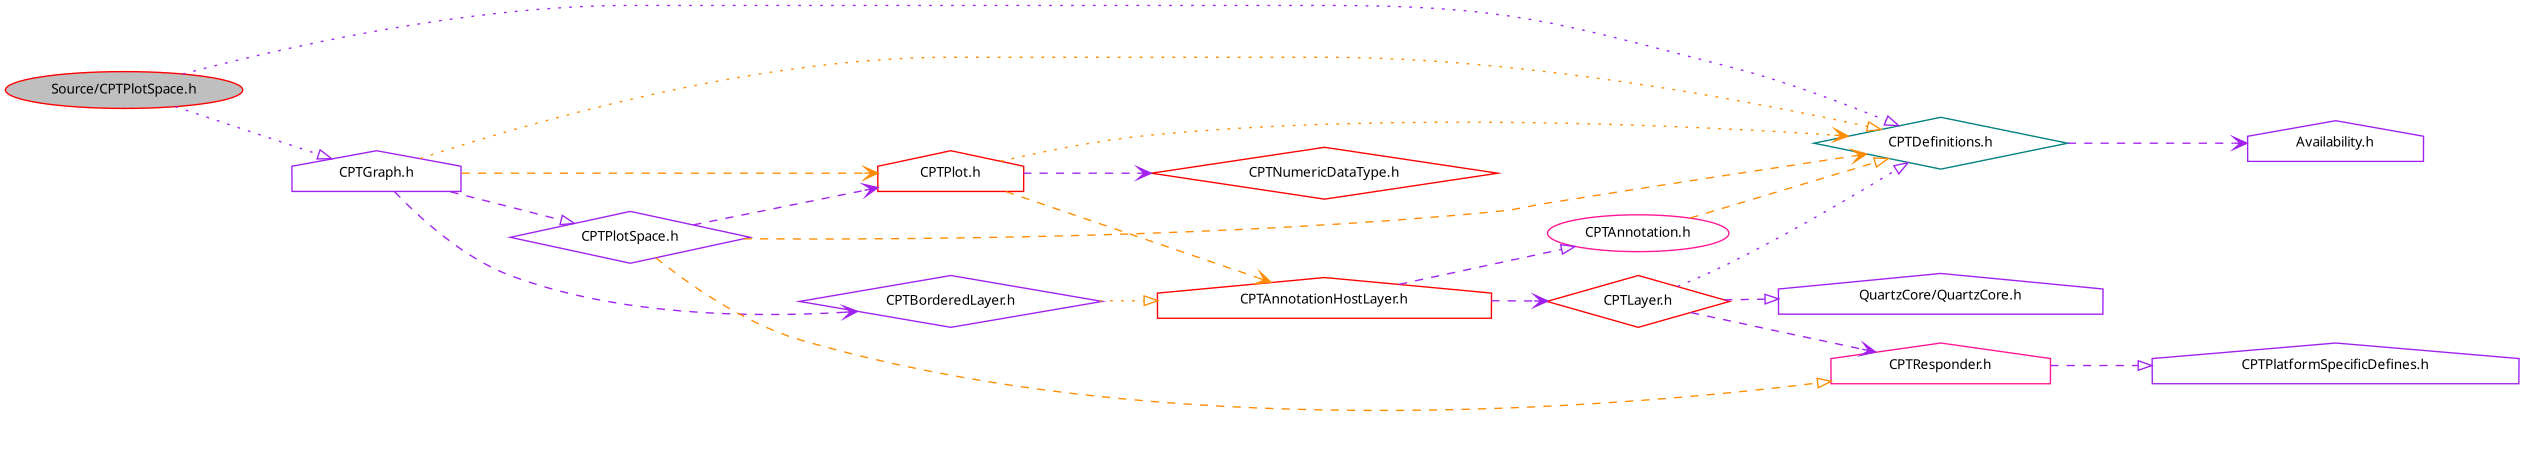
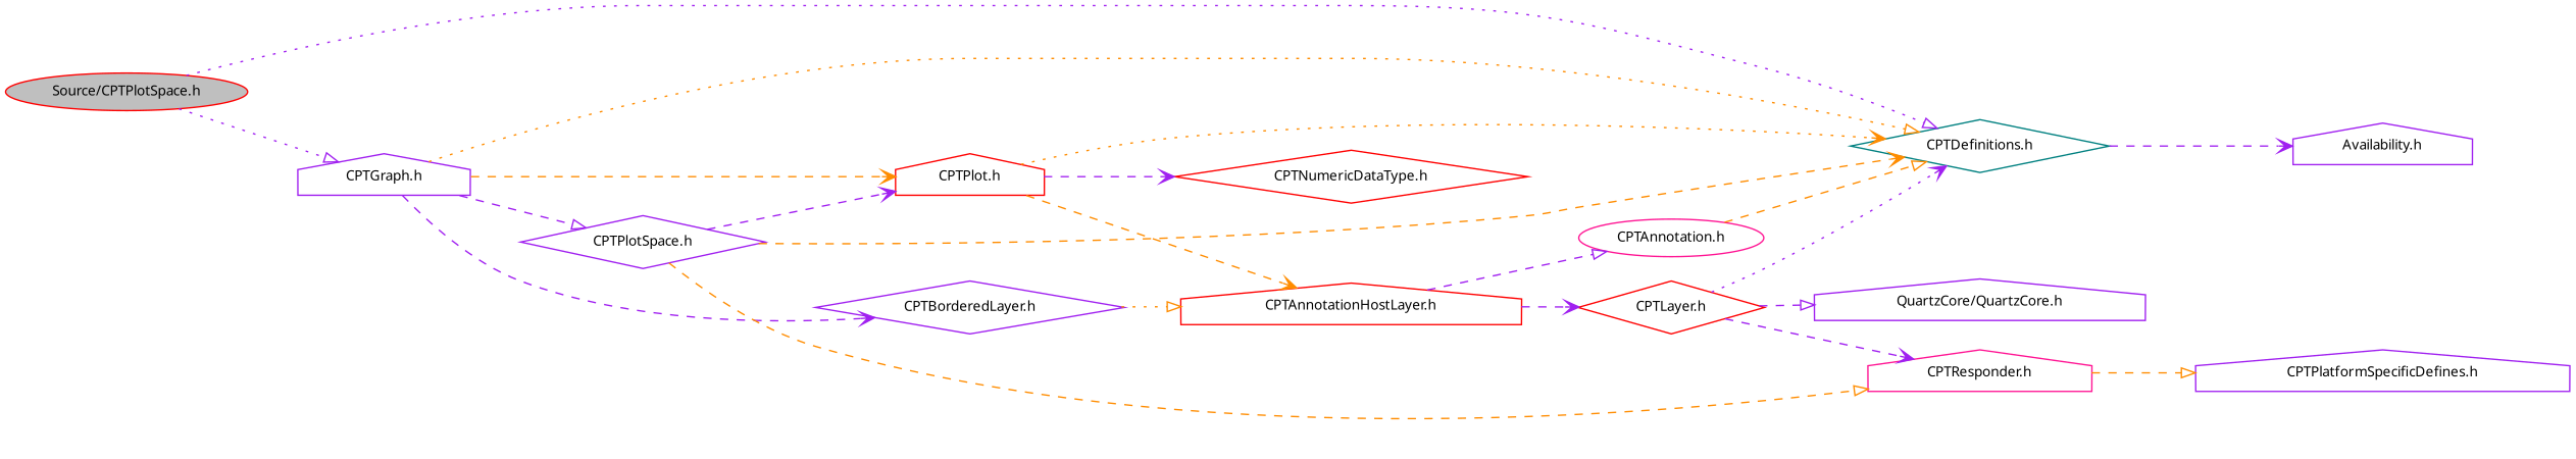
  digraph {
    rankdir=LR
    node [color=purple fontname="Lucinda Grande" fontsize=10 shape=house]
    edge [arrowhead=onormal color=purple fontname="Lucinda Grande" fontsize=10 labelfontname="Lucinda Grande" labelfontsize=10 style=dashed]
    n1 [color=red fillcolor=grey75 fontcolor=black height=0.2 label="Source/CPTPlotSpace.h" shape=ellipse style=filled width=0.4]
    n2 [color=teal height=0.2 label="CPTDefinitions.h" shape=diamond width=0.4]
    n3 [height=0.2 label="CPTGraph.h" width=0.4]
    n4 [height=0.2 label="Availability.h" width=0.4]
    n5 [height=0.2 label="CPTBorderedLayer.h" shape=diamond width=0.4]
    n6 [color=red height=0.2 label="CPTPlot.h" width=0.4]
    n7 [height=0.2 label="CPTPlotSpace.h" shape=diamond width=0.4]
    n8 [color=red height=0.2 label="CPTAnnotationHostLayer.h" width=0.4]
    n9 [color=red height=0.2 label="CPTNumericDataType.h" shape=diamond width=0.4]
    n10 [color=deeppink height=0.2 label="CPTResponder.h" width=0.4]
    n11 [color=red height=0.2 label="CPTLayer.h" shape=diamond width=0.4]
    n12 [color=deeppink height=0.2 label="CPTAnnotation.h" shape=ellipse width=0.4]
    n13 [height=0.2 label="QuartzCore/QuartzCore.h" width=0.4]
    n14 [height=0.2 label="CPTPlatformSpecificDefines.h" width=0.4]
    n1 -> n2 [style=dotted]
    n1 -> n3 [style=dotted]
    n2 -> n4 [arrowhead=vee]
    n3 -> n2 [color=darkorange style=dotted]
    n3 -> n5 [arrowhead=vee]
    n3 -> n6 [arrowhead=vee color=darkorange]
    n3 -> n7
    n5 -> n8 [color=darkorange style=dotted]
    n6 -> n2 [arrowhead=vee color=darkorange style=dotted]
    n6 -> n8 [arrowhead=vee color=darkorange]
    n6 -> n9 [arrowhead=vee]
    n7 -> n2 [arrowhead=vee color=darkorange]
    n7 -> n6 [arrowhead=vee]
    n7 -> n10 [color=darkorange]
    n8 -> n11 [arrowhead=vee]
    n8 -> n12
-   n10 -> n14
-   n11 -> n2 [style=dotted]
+   n10 -> n14 [color=darkorange]
+   n11 -> n2 [arrowhead=vee style=dotted]
    n11 -> n10 [arrowhead=vee]
    n11 -> n13
    n12 -> n2 [color=darkorange]
  }
